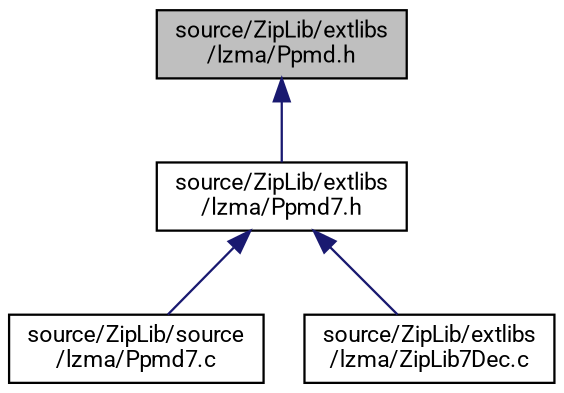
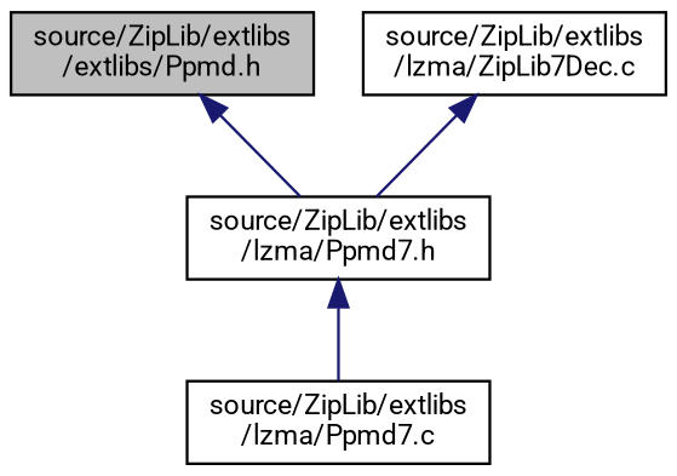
  digraph {
    fontname=Roboto
    node [color=black fillcolor=white fontname=Roboto fontsize=10 shape=record style=filled]
    edge [color=midnightblue dir=back fontname=Roboto fontsize=10 labelfontname=Helvetica labelfontsize=10 style=solid]
-   n1 [fillcolor=grey75 fontcolor=black height=0.2 label="source/ZipLib/extlibs\l/lzma/Ppmd.h" width=0.4]
+   n1 [fillcolor=grey75 fontcolor=black height=0.2 label="source/ZipLib/extlibs\l/extlibs/Ppmd.h" width=0.4]
    n2 [height=0.2 label="source/ZipLib/extlibs\l/lzma/Ppmd7.h" width=0.4]
-   n3 [height=0.2 label="source/ZipLib/source\l/lzma/Ppmd7.c" width=0.4]
+   n3 [height=0.2 label="source/ZipLib/extlibs\l/lzma/Ppmd7.c" width=0.4]
    n4 [height=0.2 label="source/ZipLib/extlibs\l/lzma/ZipLib7Dec.c" width=0.4]
    n1 -> n2
    n2 -> n3
-   n2 -> n4
+   n4 -> n2
  }
